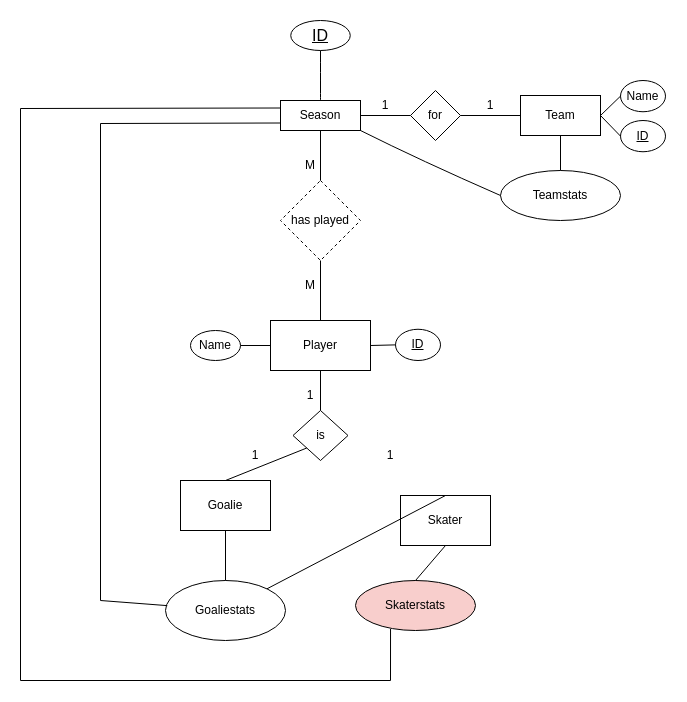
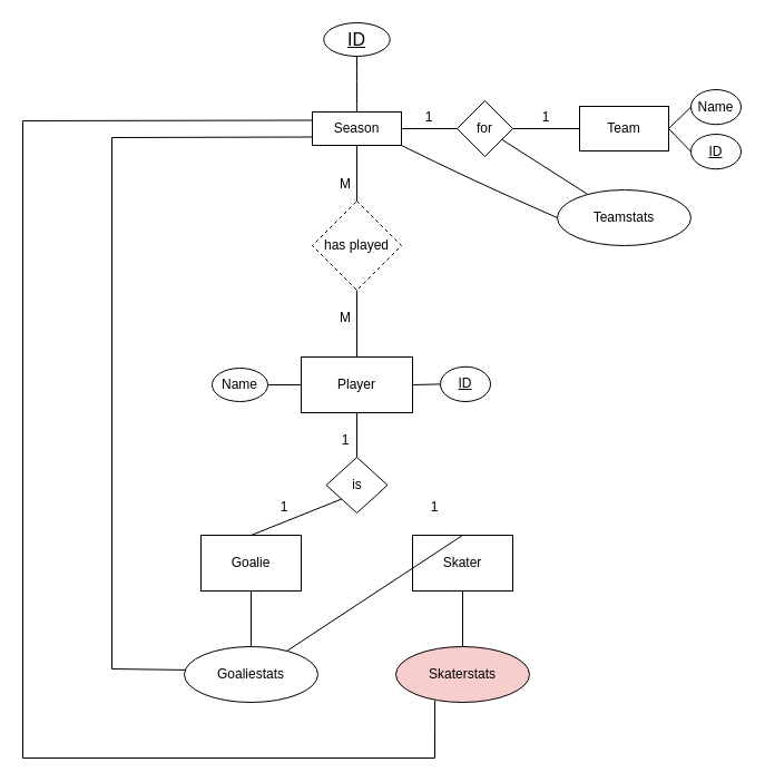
  <mxCell id="0" />
  <mxCell id="1" parent="0" />
  <mxCell id="2" value="Player" style="rounded=0;whiteSpace=wrap;html=1;" parent="1" vertex="1"><mxGeometry x="270" y="320" width="100" height="50" as="geometry" /></mxCell>
  <mxCell id="3" value="has played" style="rhombus;whiteSpace=wrap;html=1;dashed=1;" parent="1" vertex="1"><mxGeometry x="280" y="180" width="80" height="80" as="geometry" /></mxCell>
  <mxCell id="4" value="Season" style="rounded=0;whiteSpace=wrap;html=1;" parent="1" vertex="1"><mxGeometry x="280" y="100" width="80" height="30" as="geometry" /></mxCell>
  <mxCell id="5" value="for" style="rhombus;whiteSpace=wrap;html=1;" parent="1" vertex="1"><mxGeometry x="410" y="90" width="50" height="50" as="geometry" /></mxCell>
  <mxCell id="6" value="Team" style="rounded=0;whiteSpace=wrap;html=1;" parent="1" vertex="1"><mxGeometry x="520" y="95" width="80" height="40" as="geometry" /></mxCell>
  <mxCell id="7" value="is" style="rhombus;whiteSpace=wrap;html=1;" parent="1" vertex="1"><mxGeometry x="292.5" y="410" width="55" height="50" as="geometry" /></mxCell>
  <mxCell id="8" value="Goalie" style="rounded=0;whiteSpace=wrap;html=1;" parent="1" vertex="1"><mxGeometry x="180" y="480" width="90" height="50" as="geometry" /></mxCell>
- <mxCell id="9" value="Skater" style="rounded=0;whiteSpace=wrap;html=1;" parent="1" vertex="1"><mxGeometry x="400" y="495" width="90" height="50" as="geometry" /></mxCell>
- <mxCell id="10" value="Goaliestats" style="ellipse;whiteSpace=wrap;html=1;" parent="1" vertex="1"><mxGeometry x="165" y="580" width="120" height="60" as="geometry" /></mxCell>
+ <mxCell id="9" value="Skater" style="rounded=0;whiteSpace=wrap;html=1;" parent="1" vertex="1"><mxGeometry x="370" y="480" width="90" height="50" as="geometry" /></mxCell>
+ <mxCell id="10" value="Goaliestats" style="ellipse;whiteSpace=wrap;html=1;" parent="1" vertex="1"><mxGeometry x="165" y="580" width="120" height="50" as="geometry" /></mxCell>
  <mxCell id="11" value="Skaterstats" style="ellipse;whiteSpace=wrap;html=1;fillColor=#f8cecc;" parent="1" vertex="1"><mxGeometry x="355" y="580" width="120" height="50" as="geometry" /></mxCell>
  <mxCell id="12" value="Teamstats" style="ellipse;whiteSpace=wrap;html=1;" parent="1" vertex="1"><mxGeometry x="500" y="170" width="120" height="50" as="geometry" /></mxCell>
  <mxCell id="13" value="" style="endArrow=none;html=1;rounded=0;entryX=0.5;entryY=1;entryDx=0;entryDy=0;exitX=0.5;exitY=0;exitDx=0;exitDy=0;" parent="1" source="2" target="3" edge="1"><mxGeometry width="50" height="50" relative="1" as="geometry"><mxPoint x="380" y="460" as="sourcePoint" /><mxPoint x="430" y="410" as="targetPoint" /></mxGeometry></mxCell>
  <mxCell id="14" value="" style="endArrow=none;html=1;rounded=0;entryX=0.5;entryY=1;entryDx=0;entryDy=0;exitX=0.5;exitY=0;exitDx=0;exitDy=0;" parent="1" source="3" target="4" edge="1"><mxGeometry width="50" height="50" relative="1" as="geometry"><mxPoint x="320" y="170" as="sourcePoint" /><mxPoint x="430" y="410" as="targetPoint" /></mxGeometry></mxCell>
  <mxCell id="15" value="" style="endArrow=none;html=1;rounded=0;entryX=0;entryY=0.5;entryDx=0;entryDy=0;exitX=1;exitY=0.5;exitDx=0;exitDy=0;" parent="1" source="4" target="5" edge="1"><mxGeometry width="50" height="50" relative="1" as="geometry"><mxPoint x="380" y="150" as="sourcePoint" /><mxPoint x="430" y="100" as="targetPoint" /></mxGeometry></mxCell>
  <mxCell id="16" value="" style="endArrow=none;html=1;rounded=0;exitX=1;exitY=0.5;exitDx=0;exitDy=0;entryX=0;entryY=0.5;entryDx=0;entryDy=0;" parent="1" source="5" target="6" edge="1"><mxGeometry width="50" height="50" relative="1" as="geometry"><mxPoint x="470" y="160" as="sourcePoint" /><mxPoint x="520" y="110" as="targetPoint" /></mxGeometry></mxCell>
- <mxCell id="17" value="" style="endArrow=none;html=1;rounded=0;entryX=0.5;entryY=1;entryDx=0;entryDy=0;" parent="1" source="12" target="6" edge="1"><mxGeometry width="50" height="50" relative="1" as="geometry"><mxPoint x="380" y="460" as="sourcePoint" /><mxPoint x="430" y="410" as="targetPoint" /></mxGeometry></mxCell>
+ <mxCell id="17" value="" style="endArrow=none;html=1;rounded=0;" parent="1" source="12" target="5" edge="1"><mxGeometry width="50" height="50" relative="1" as="geometry"><mxPoint x="380" y="460" as="sourcePoint" /><mxPoint x="430" y="410" as="targetPoint" /></mxGeometry></mxCell>
  <mxCell id="18" value="" style="endArrow=none;html=1;rounded=0;entryX=0.5;entryY=1;entryDx=0;entryDy=0;" parent="1" source="7" target="2" edge="1"><mxGeometry width="50" height="50" relative="1" as="geometry"><mxPoint x="380" y="460" as="sourcePoint" /><mxPoint x="430" y="410" as="targetPoint" /></mxGeometry></mxCell>
  <mxCell id="19" value="" style="endArrow=none;html=1;rounded=0;exitX=0.5;exitY=0;exitDx=0;exitDy=0;" parent="1" source="9" target="10" edge="1"><mxGeometry width="50" height="50" relative="1" as="geometry"><mxPoint x="380" y="460" as="sourcePoint" /><mxPoint x="430" y="410" as="targetPoint" /></mxGeometry></mxCell>
  <mxCell id="20" value="" style="endArrow=none;html=1;rounded=0;entryX=0;entryY=1;entryDx=0;entryDy=0;exitX=0.5;exitY=0;exitDx=0;exitDy=0;" parent="1" source="8" target="7" edge="1"><mxGeometry width="50" height="50" relative="1" as="geometry"><mxPoint x="380" y="460" as="sourcePoint" /><mxPoint x="430" y="410" as="targetPoint" /></mxGeometry></mxCell>
  <mxCell id="21" value="" style="endArrow=none;html=1;rounded=0;entryX=0.5;entryY=0;entryDx=0;entryDy=0;exitX=0.5;exitY=1;exitDx=0;exitDy=0;" parent="1" source="9" target="11" edge="1"><mxGeometry width="50" height="50" relative="1" as="geometry"><mxPoint x="380" y="460" as="sourcePoint" /><mxPoint x="430" y="410" as="targetPoint" /></mxGeometry></mxCell>
  <mxCell id="22" value="" style="endArrow=none;html=1;rounded=0;entryX=0.5;entryY=1;entryDx=0;entryDy=0;exitX=0.5;exitY=0;exitDx=0;exitDy=0;" parent="1" source="10" target="8" edge="1"><mxGeometry width="50" height="50" relative="1" as="geometry"><mxPoint x="210" y="600" as="sourcePoint" /><mxPoint x="260" y="550" as="targetPoint" /></mxGeometry></mxCell>
  <mxCell id="23" value="M" style="text;html=1;strokeColor=none;fillColor=none;align=center;verticalAlign=middle;whiteSpace=wrap;rounded=0;" parent="1" vertex="1"><mxGeometry x="280" y="270" width="60" height="30" as="geometry" /></mxCell>
  <mxCell id="24" value="M" style="text;html=1;strokeColor=none;fillColor=none;align=center;verticalAlign=middle;whiteSpace=wrap;rounded=0;" parent="1" vertex="1"><mxGeometry x="280" y="150" width="60" height="30" as="geometry" /></mxCell>
  <mxCell id="25" value="1" style="text;html=1;strokeColor=none;fillColor=none;align=center;verticalAlign=middle;whiteSpace=wrap;rounded=0;" parent="1" vertex="1"><mxGeometry x="280" y="380" width="60" height="30" as="geometry" /></mxCell>
  <mxCell id="26" value="1" style="text;html=1;strokeColor=none;fillColor=none;align=center;verticalAlign=middle;whiteSpace=wrap;rounded=0;" parent="1" vertex="1"><mxGeometry x="360" y="440" width="60" height="30" as="geometry" /></mxCell>
  <mxCell id="27" value="1" style="text;html=1;strokeColor=none;fillColor=none;align=center;verticalAlign=middle;whiteSpace=wrap;rounded=0;" parent="1" vertex="1"><mxGeometry x="225" y="440" width="60" height="30" as="geometry" /></mxCell>
  <mxCell id="28" value="1" style="text;html=1;strokeColor=none;fillColor=none;align=center;verticalAlign=middle;whiteSpace=wrap;rounded=0;" parent="1" vertex="1"><mxGeometry x="355" y="90" width="60" height="30" as="geometry" /></mxCell>
  <mxCell id="29" value="1" style="text;html=1;strokeColor=none;fillColor=none;align=center;verticalAlign=middle;whiteSpace=wrap;rounded=0;" parent="1" vertex="1"><mxGeometry x="460" y="90" width="60" height="30" as="geometry" /></mxCell>
  <mxCell id="30" value="ID" style="ellipse;whiteSpace=wrap;html=1;fontStyle=4" parent="1" vertex="1"><mxGeometry x="395" y="328.75" width="45" height="31.25" as="geometry" /></mxCell>
  <mxCell id="31" value="" style="endArrow=none;html=1;rounded=0;entryX=0;entryY=0.5;entryDx=0;entryDy=0;exitX=1;exitY=0.5;exitDx=0;exitDy=0;" parent="1" source="2" target="30" edge="1"><mxGeometry width="50" height="50" relative="1" as="geometry"><mxPoint x="340" y="400" as="sourcePoint" /><mxPoint x="390" y="350" as="targetPoint" /></mxGeometry></mxCell>
  <mxCell id="32" value="Name" style="ellipse;whiteSpace=wrap;html=1;" parent="1" vertex="1"><mxGeometry x="190" y="330" width="50" height="30" as="geometry" /></mxCell>
  <mxCell id="33" value="" style="endArrow=none;html=1;rounded=0;exitX=1;exitY=0.5;exitDx=0;exitDy=0;entryX=0;entryY=0.5;entryDx=0;entryDy=0;" parent="1" source="32" target="2" edge="1"><mxGeometry width="50" height="50" relative="1" as="geometry"><mxPoint x="220" y="400" as="sourcePoint" /><mxPoint x="270" y="350" as="targetPoint" /></mxGeometry></mxCell>
  <mxCell id="34" value="ID" style="ellipse;whiteSpace=wrap;html=1;fontStyle=4" parent="1" vertex="1"><mxGeometry x="620" y="120" width="45" height="31.25" as="geometry" /></mxCell>
  <mxCell id="35" value="" style="endArrow=none;html=1;rounded=0;entryX=0;entryY=0.5;entryDx=0;entryDy=0;exitX=1;exitY=0.5;exitDx=0;exitDy=0;" parent="1" source="6" target="34" edge="1"><mxGeometry width="50" height="50" relative="1" as="geometry"><mxPoint x="610" y="230" as="sourcePoint" /><mxPoint x="660" y="180" as="targetPoint" /></mxGeometry></mxCell>
  <mxCell id="36" value="Name" style="ellipse;whiteSpace=wrap;html=1;fontStyle=0" parent="1" vertex="1"><mxGeometry x="620" y="80" width="45" height="31.25" as="geometry" /></mxCell>
  <mxCell id="37" value="" style="endArrow=none;html=1;rounded=0;exitX=1;exitY=0.5;exitDx=0;exitDy=0;entryX=0;entryY=0.5;entryDx=0;entryDy=0;" parent="1" source="6" target="36" edge="1"><mxGeometry width="50" height="50" relative="1" as="geometry"><mxPoint x="570" y="150" as="sourcePoint" /><mxPoint x="620" y="100" as="targetPoint" /></mxGeometry></mxCell>
  <mxCell id="38" value="" style="endArrow=none;html=1;rounded=0;entryX=0;entryY=0.75;entryDx=0;entryDy=0;exitX=0.015;exitY=0.419;exitDx=0;exitDy=0;exitPerimeter=0;" parent="1" source="10" target="4" edge="1"><mxGeometry width="50" height="50" relative="1" as="geometry"><mxPoint x="110" y="610" as="sourcePoint" /><mxPoint x="220" y="340" as="targetPoint" /><Array as="points"><mxPoint x="100" y="600" /><mxPoint x="100" y="123" /></Array></mxGeometry></mxCell>
  <mxCell id="39" value="" style="endArrow=none;html=1;rounded=0;entryX=0;entryY=0.25;entryDx=0;entryDy=0;exitX=0.292;exitY=0.97;exitDx=0;exitDy=0;exitPerimeter=0;" parent="1" source="11" target="4" edge="1"><mxGeometry width="50" height="50" relative="1" as="geometry"><mxPoint x="400" y="680" as="sourcePoint" /><mxPoint x="200" y="106" as="targetPoint" /><Array as="points"><mxPoint x="390" y="680" /><mxPoint x="20" y="680" /><mxPoint x="20" y="108" /></Array></mxGeometry></mxCell>
  <mxCell id="40" value="&lt;u&gt;ID&lt;/u&gt;" style="ellipse;whiteSpace=wrap;html=1;fontSize=16;" vertex="1" parent="1"><mxGeometry x="290.25" y="20" width="59.5" height="30" as="geometry" /></mxCell>
  <mxCell id="41" value="" style="endArrow=none;html=1;rounded=0;fontSize=12;startSize=8;endSize=8;curved=1;entryX=0.5;entryY=1;entryDx=0;entryDy=0;exitX=0.5;exitY=0;exitDx=0;exitDy=0;" edge="1" parent="1" source="4" target="40"><mxGeometry width="50" height="50" relative="1" as="geometry"><mxPoint x="290" y="160" as="sourcePoint" /><mxPoint x="340" y="110" as="targetPoint" /></mxGeometry></mxCell>
  <mxCell id="42" value="" style="endArrow=none;html=1;rounded=0;fontSize=12;startSize=8;endSize=8;curved=1;entryX=0;entryY=0.5;entryDx=0;entryDy=0;exitX=1;exitY=1;exitDx=0;exitDy=0;" edge="1" parent="1" source="4" target="12"><mxGeometry width="50" height="50" relative="1" as="geometry"><mxPoint x="420" y="350" as="sourcePoint" /><mxPoint x="470" y="300" as="targetPoint" /><Array as="points"><mxPoint x="420" y="160" /></Array></mxGeometry></mxCell>
